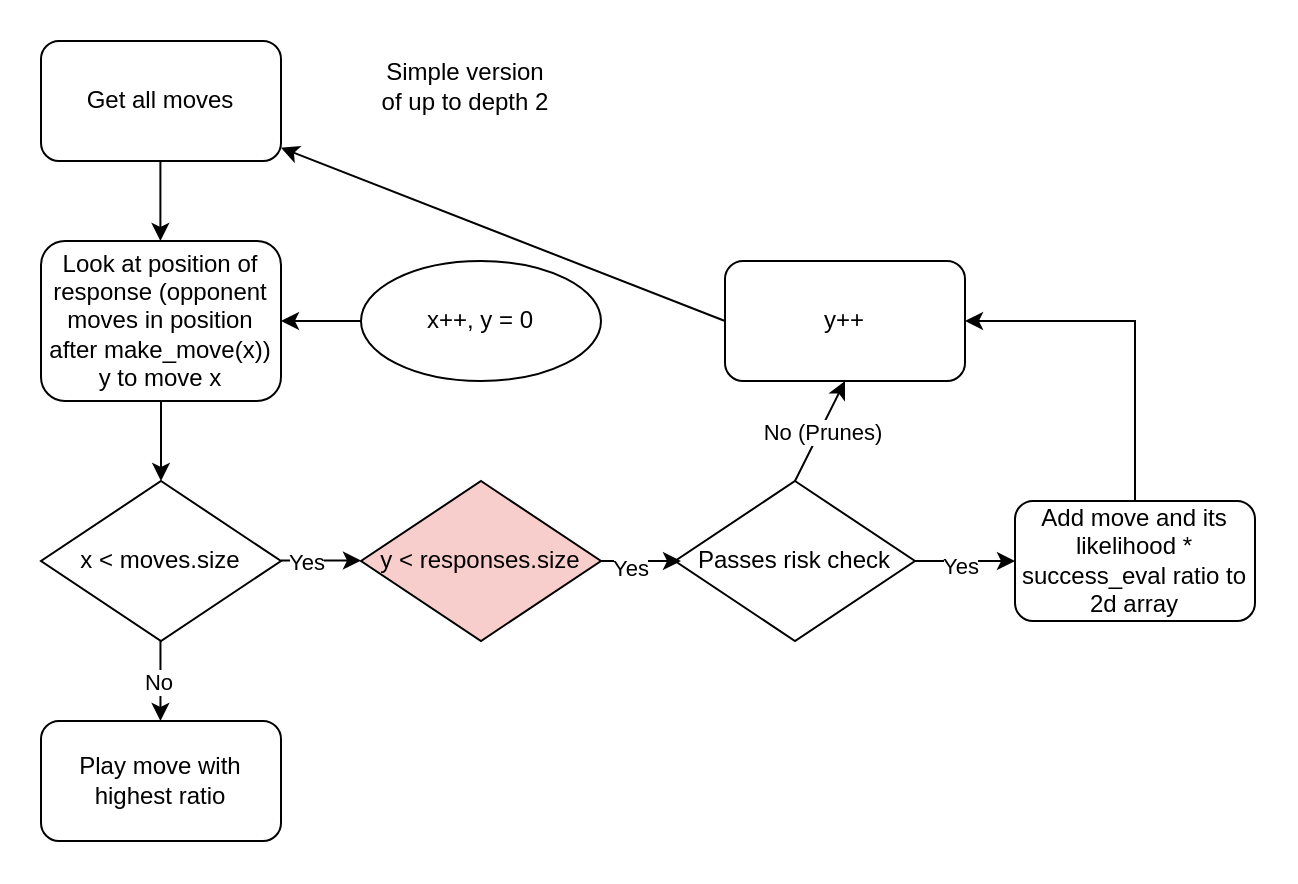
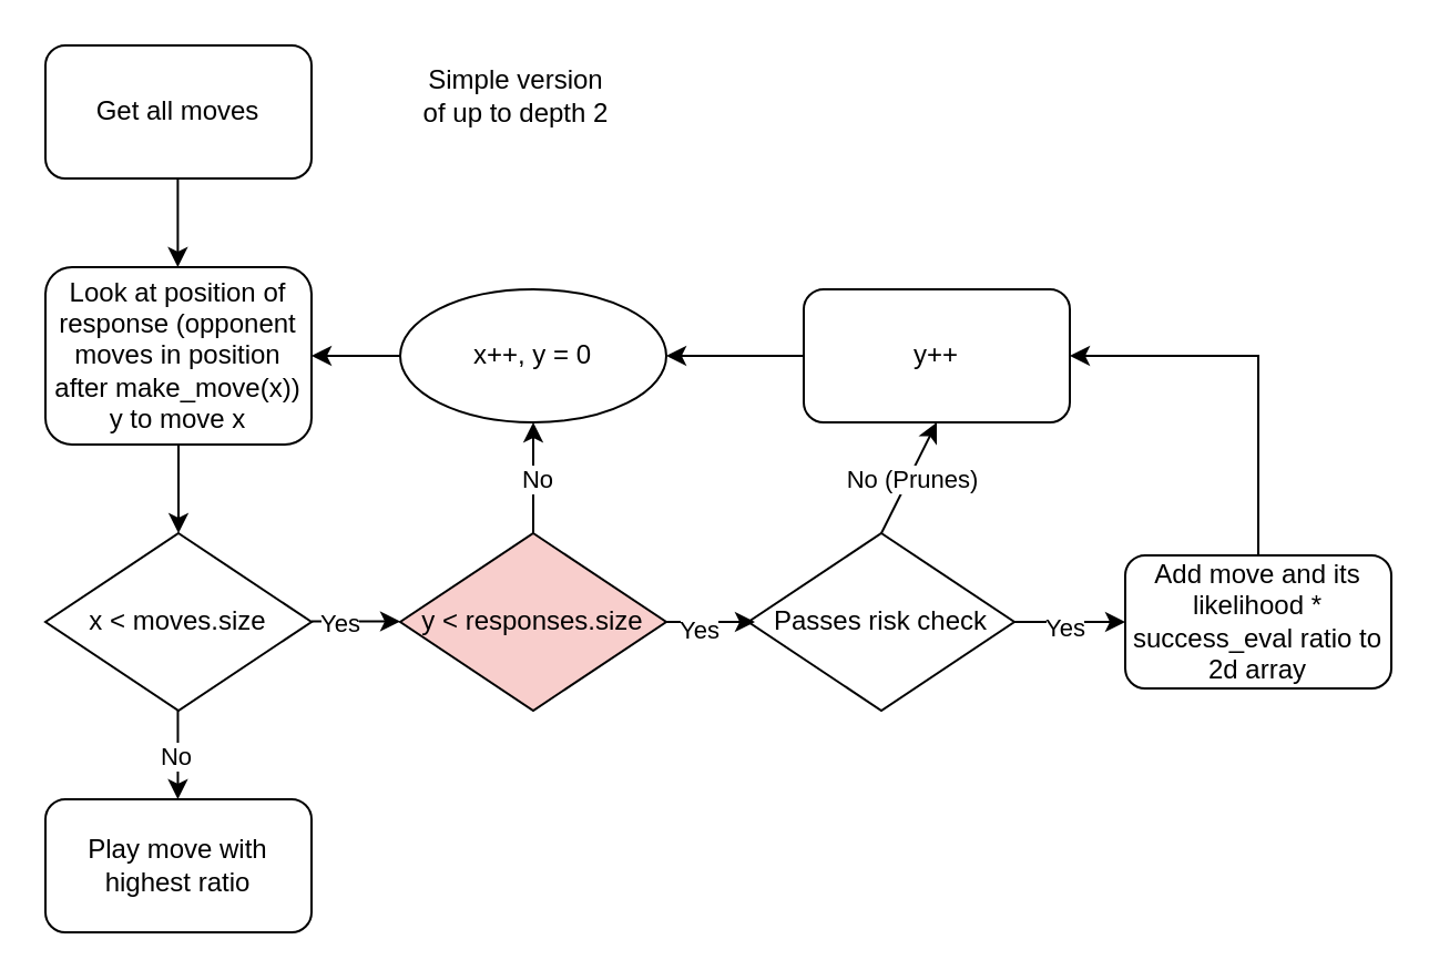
  <mxCell id="0" />
  <mxCell id="1" parent="0" />
  <mxCell id="2" value="Look at position of response (opponent moves in position after make_move(x)) y to move x" style="rounded=1;whiteSpace=wrap;html=1;" parent="1" vertex="1"><mxGeometry x="20" y="120" width="120" height="80" as="geometry" /></mxCell>
  <mxCell id="3" value="" style="endArrow=classic;html=1;rounded=0;exitX=0.5;exitY=1;exitDx=0;exitDy=0;entryX=0.5;entryY=0;entryDx=0;entryDy=0;" parent="1" source="2" edge="1" target="6"><mxGeometry width="50" height="50" relative="1" as="geometry"><mxPoint x="50" y="230" as="sourcePoint" /><mxPoint x="80" y="220" as="targetPoint" /></mxGeometry></mxCell>
  <mxCell id="4" value="" style="endArrow=classic;html=1;rounded=0;exitX=0.5;exitY=1;exitDx=0;exitDy=0;entryX=0.5;entryY=0;entryDx=0;entryDy=0;" parent="1" edge="1"><mxGeometry width="50" height="50" relative="1" as="geometry"><mxPoint x="79.7" y="80" as="sourcePoint" /><mxPoint x="79.7" y="120" as="targetPoint" /></mxGeometry></mxCell>
  <mxCell id="5" value="Get all moves" style="rounded=1;whiteSpace=wrap;html=1;" parent="1" vertex="1"><mxGeometry x="20" y="20" width="120" height="60" as="geometry" /></mxCell>
  <mxCell id="6" value="x &amp;lt; moves.size" style="rhombus;whiteSpace=wrap;html=1;" parent="1" vertex="1"><mxGeometry x="20" y="240" width="120" height="80" as="geometry" /></mxCell>
  <mxCell id="7" value="" style="endArrow=classic;html=1;rounded=0;exitX=0.5;exitY=1;exitDx=0;exitDy=0;entryX=0.5;entryY=0;entryDx=0;entryDy=0;" parent="1" edge="1"><mxGeometry width="50" height="50" relative="1" as="geometry"><mxPoint x="79.73" y="320" as="sourcePoint" /><mxPoint x="79.73" y="360" as="targetPoint" /></mxGeometry></mxCell>
  <mxCell id="8" value="No" style="edgeLabel;html=1;align=center;verticalAlign=middle;resizable=0;points=[];" parent="7" vertex="1" connectable="0"><mxGeometry x="0.015" y="-1" relative="1" as="geometry"><mxPoint as="offset" /></mxGeometry></mxCell>
  <mxCell id="9" value="" style="endArrow=classic;html=1;rounded=0;" parent="1" edge="1"><mxGeometry width="50" height="50" relative="1" as="geometry"><mxPoint x="140" y="279.75" as="sourcePoint" /><mxPoint x="180" y="279.75" as="targetPoint" /></mxGeometry></mxCell>
  <mxCell id="10" value="Yes" style="edgeLabel;html=1;align=center;verticalAlign=middle;resizable=0;points=[];" parent="9" vertex="1" connectable="0"><mxGeometry x="-0.402" y="-1" relative="1" as="geometry"><mxPoint as="offset" /></mxGeometry></mxCell>
  <mxCell id="11" value="Passes risk check" style="rhombus;whiteSpace=wrap;html=1;" parent="1" vertex="1"><mxGeometry x="337" y="240" width="120" height="80" as="geometry" /></mxCell>
  <mxCell id="12" value="" style="endArrow=classic;html=1;rounded=0;" parent="1" edge="1"><mxGeometry width="50" height="50" relative="1" as="geometry"><mxPoint x="300" y="280" as="sourcePoint" /><mxPoint x="340" y="280" as="targetPoint" /></mxGeometry></mxCell>
  <mxCell id="13" value="Yes" style="edgeLabel;html=1;align=center;verticalAlign=middle;resizable=0;points=[];" vertex="1" connectable="0" parent="12"><mxGeometry x="-0.295" y="-3" relative="1" as="geometry"><mxPoint as="offset" /></mxGeometry></mxCell>
  <mxCell id="14" value="Add move and its likelihood * success_eval ratio to 2d array" style="rounded=1;whiteSpace=wrap;html=1;" parent="1" vertex="1"><mxGeometry x="507" y="250" width="120" height="60" as="geometry" /></mxCell>
  <mxCell id="15" value="x++, y = 0" style="ellipse;whiteSpace=wrap;html=1;" parent="1" vertex="1"><mxGeometry x="180" y="130" width="120" height="60" as="geometry" /></mxCell>
  <mxCell id="16" value="" style="endArrow=classic;html=1;rounded=0;exitX=0;exitY=0.5;exitDx=0;exitDy=0;entryX=1;entryY=0.5;entryDx=0;entryDy=0;" parent="1" source="15" target="2" edge="1"><mxGeometry width="50" height="50" relative="1" as="geometry"><mxPoint x="317" y="240" as="sourcePoint" /><mxPoint x="367" y="190" as="targetPoint" /></mxGeometry></mxCell>
  <mxCell id="17" value="" style="endArrow=classic;html=1;rounded=0;exitX=0.5;exitY=0;exitDx=0;exitDy=0;entryX=0.5;entryY=1;entryDx=0;entryDy=0;" parent="1" source="11" target="26" edge="1"><mxGeometry width="50" height="50" relative="1" as="geometry"><mxPoint x="274" y="180" as="sourcePoint" /><mxPoint x="397" y="210" as="targetPoint" /></mxGeometry></mxCell>
  <mxCell id="18" value="No (Prunes)" style="edgeLabel;html=1;align=center;verticalAlign=middle;resizable=0;points=[];" parent="17" vertex="1" connectable="0"><mxGeometry x="0.015" y="-1" relative="1" as="geometry"><mxPoint as="offset" /></mxGeometry></mxCell>
  <mxCell id="19" value="Play move with highest ratio" style="rounded=1;whiteSpace=wrap;html=1;" parent="1" vertex="1"><mxGeometry x="20" y="360" width="120" height="60" as="geometry" /></mxCell>
  <mxCell id="20" value="Simple version&lt;div&gt;of up to depth 2&lt;/div&gt;" style="text;html=1;align=center;verticalAlign=middle;resizable=0;points=[];autosize=1;strokeColor=none;fillColor=none;" parent="1" vertex="1"><mxGeometry x="177" y="23" width="110" height="40" as="geometry" /></mxCell>
  <mxCell id="21" value="y &amp;lt; responses.size" style="rhombus;whiteSpace=wrap;html=1;fillColor=#f8cecc;" vertex="1" parent="1"><mxGeometry x="180" y="240" width="120" height="80" as="geometry" /></mxCell>
+ <mxCell id="22" value="" style="endArrow=classic;html=1;rounded=0;entryX=0.5;entryY=1;entryDx=0;entryDy=0;" edge="1" parent="1" source="21" target="15"><mxGeometry width="50" height="50" relative="1" as="geometry"><mxPoint x="357" y="260" as="sourcePoint" /><mxPoint x="407" y="210" as="targetPoint" /></mxGeometry></mxCell>
+ <mxCell id="23" value="No" style="edgeLabel;html=1;align=center;verticalAlign=middle;resizable=0;points=[];" vertex="1" connectable="0" parent="22"><mxGeometry x="0.005" y="-1" relative="1" as="geometry"><mxPoint as="offset" /></mxGeometry></mxCell>
  <mxCell id="24" value="" style="edgeStyle=none;orthogonalLoop=1;jettySize=auto;html=1;rounded=0;exitX=1;exitY=0.5;exitDx=0;exitDy=0;entryX=0;entryY=0.5;entryDx=0;entryDy=0;" edge="1" parent="1" source="11" target="14"><mxGeometry width="100" relative="1" as="geometry"><mxPoint x="407" y="340" as="sourcePoint" /><mxPoint x="507" y="340" as="targetPoint" /><Array as="points" /></mxGeometry></mxCell>
  <mxCell id="25" value="Yes" style="edgeLabel;html=1;align=center;verticalAlign=middle;resizable=0;points=[];" vertex="1" connectable="0" parent="24"><mxGeometry x="-0.136" y="-2" relative="1" as="geometry"><mxPoint as="offset" /></mxGeometry></mxCell>
  <mxCell id="26" value="y++" style="rounded=1;whiteSpace=wrap;html=1;" vertex="1" parent="1"><mxGeometry x="362" y="130" width="120" height="60" as="geometry" /></mxCell>
  <mxCell id="27" value="" style="endArrow=classic;html=1;rounded=0;entryX=1;entryY=0.5;entryDx=0;entryDy=0;exitX=0.5;exitY=0;exitDx=0;exitDy=0;" edge="1" parent="1" source="14" target="26"><mxGeometry width="50" height="50" relative="1" as="geometry"><mxPoint x="467" y="250" as="sourcePoint" /><mxPoint x="517" y="200" as="targetPoint" /><Array as="points"><mxPoint x="567" y="160" /></Array></mxGeometry></mxCell>
- <mxCell id="28" value="" style="endArrow=classic;html=1;rounded=0;exitX=0;exitY=0.5;exitDx=0;exitDy=0;" edge="1" parent="1" source="26" target="5"><mxGeometry width="50" height="50" relative="1" as="geometry"><mxPoint x="347" y="300" as="sourcePoint" /><mxPoint x="397" y="250" as="targetPoint" /></mxGeometry></mxCell>
+ <mxCell id="28" value="" style="endArrow=classic;html=1;rounded=0;exitX=0;exitY=0.5;exitDx=0;exitDy=0;entryX=1;entryY=0.5;entryDx=0;entryDy=0;" edge="1" parent="1" source="26" target="15"><mxGeometry width="50" height="50" relative="1" as="geometry"><mxPoint x="347" y="300" as="sourcePoint" /><mxPoint x="397" y="250" as="targetPoint" /></mxGeometry></mxCell>
